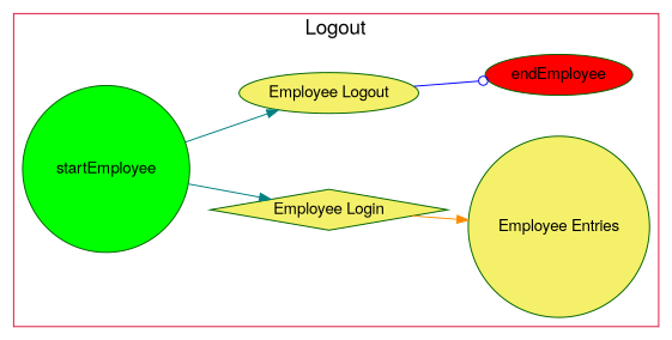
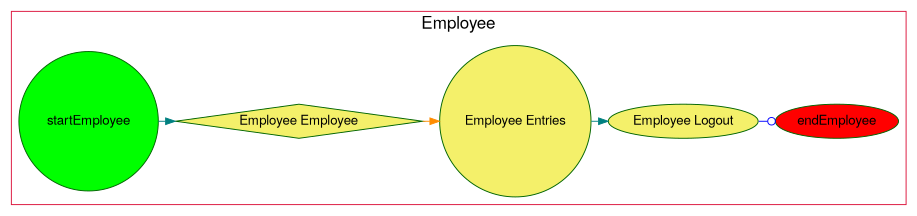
  digraph {
    bgcolor=white
    color=crimson
    compound=true
    fontname="Helvetica,Arial,sans-serif"
    fontsize=18
    labeljust=c
    labelloc=t
    nodesep=.5
    rankdir=LR
    ranksep=.25
    splines=true
    node [color=darkgreen fillcolor="#F4F06A" fontcolor=black fontname="Helvetica,Arial,sans-serif" shape=circle style=filled]
    edge [arrowhead=normal color=teal fontname="Helvetica,Arial,sans-serif"]
    startEmployee [fillcolor=green width=0.3]
    endEmployee [fillcolor=red shape=ellipse width=0.3]
-   "Employee Login" [shape=diamond]
+   "Employee Login" [shape=diamond label="Employee Employee"]
    n4 [label="Employee Entries"]
    "Employee Logout" [shape=ellipse]
    subgraph cluster_1 {
-     label=Logout
+     label=Employee
      startEmployee
      endEmployee
      "Employee Login"
      n4
      "Employee Logout"
    }
    startEmployee -> "Employee Login"
    "Employee Login" -> n4 [color=darkorange]
-   startEmployee -> "Employee Logout"
+   n4 -> "Employee Logout"
    "Employee Logout" -> endEmployee [arrowhead=odot color=blue]
  }
